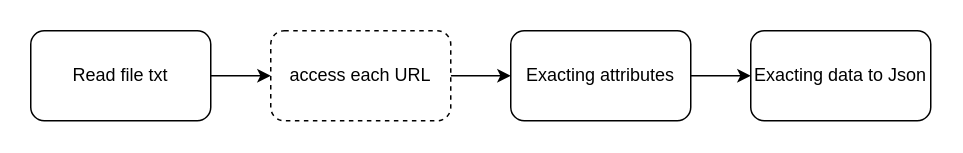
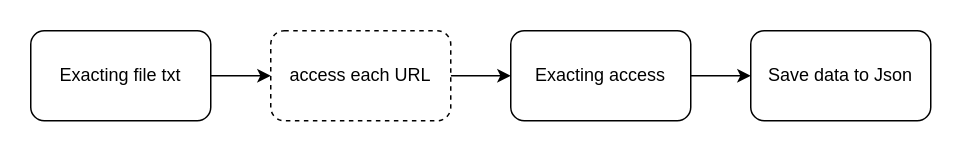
  <mxCell id="0" />
  <mxCell id="1" parent="0" />
  <mxCell id="2" value="" style="edgeStyle=orthogonalEdgeStyle;rounded=0;orthogonalLoop=1;jettySize=auto;html=1;" edge="1" parent="1" source="3" target="4"><mxGeometry relative="1" as="geometry" /></mxCell>
- <mxCell id="3" value="Exacting attributes" style="rounded=1;whiteSpace=wrap;html=1;" vertex="1" parent="1"><mxGeometry x="340" y="20" width="120" height="60" as="geometry" /></mxCell>
- <mxCell id="4" value="Exacting data to Json" style="rounded=1;whiteSpace=wrap;html=1;" vertex="1" parent="1"><mxGeometry x="500" y="20" width="120" height="60" as="geometry" /></mxCell>
+ <mxCell id="3" value="Exacting access" style="rounded=1;whiteSpace=wrap;html=1;" vertex="1" parent="1"><mxGeometry x="340" y="20" width="120" height="60" as="geometry" /></mxCell>
+ <mxCell id="4" value="Save data to Json" style="rounded=1;whiteSpace=wrap;html=1;" vertex="1" parent="1"><mxGeometry x="500" y="20" width="120" height="60" as="geometry" /></mxCell>
  <mxCell id="5" value="" style="edgeStyle=orthogonalEdgeStyle;rounded=0;orthogonalLoop=1;jettySize=auto;html=1;" edge="1" parent="1" source="6" target="3"><mxGeometry relative="1" as="geometry" /></mxCell>
  <mxCell id="6" value="access each URL" style="rounded=1;whiteSpace=wrap;html=1;dashed=1;" vertex="1" parent="1"><mxGeometry x="180" y="20" width="120" height="60" as="geometry" /></mxCell>
  <mxCell id="7" value="" style="edgeStyle=orthogonalEdgeStyle;rounded=0;orthogonalLoop=1;jettySize=auto;html=1;" edge="1" parent="1" source="8" target="6"><mxGeometry relative="1" as="geometry" /></mxCell>
- <mxCell id="8" value="Read file txt" style="rounded=1;whiteSpace=wrap;html=1;" vertex="1" parent="1"><mxGeometry x="20" y="20" width="120" height="60" as="geometry" /></mxCell>
+ <mxCell id="8" value="Exacting file txt" style="rounded=1;whiteSpace=wrap;html=1;" vertex="1" parent="1"><mxGeometry x="20" y="20" width="120" height="60" as="geometry" /></mxCell>
